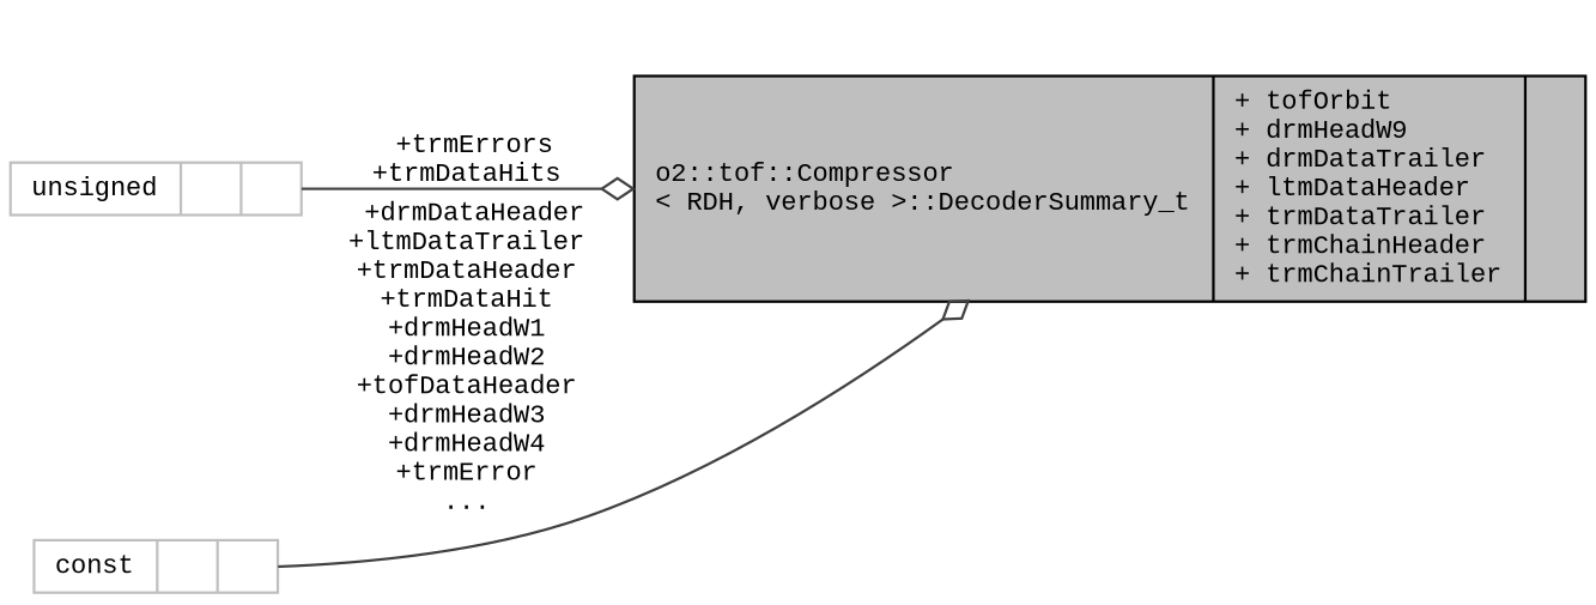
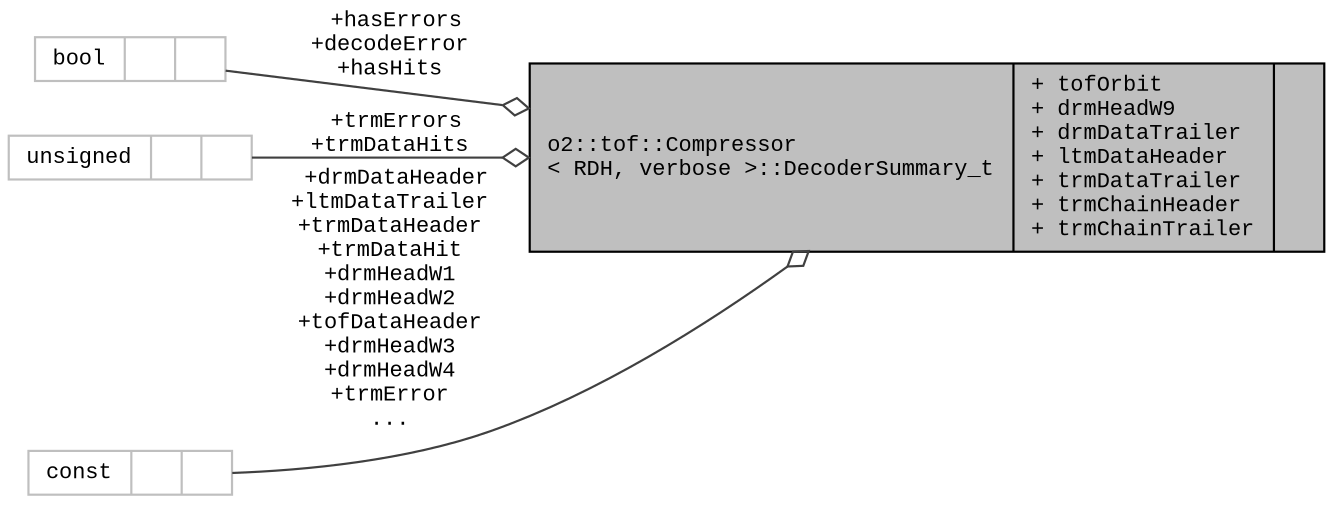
  digraph {
    fontname="Liberation Mono"
    rankdir=LR
    node [color=grey75 fontname="Liberation Mono" fontsize=10 shape=record]
    edge [arrowhead=odiamond color=grey25 fontname="Liberation Mono" fontsize=10 labelfontname=Helvetica labelfontsize=10 style=solid]
    n1 [color=black fillcolor=grey75 fontcolor=black height=0.2 label="{o2::tof::Compressor\l\< RDH, verbose \>::DecoderSummary_t\n|+ tofOrbit\l+ drmHeadW9\l+ drmDataTrailer\l+ ltmDataHeader\l+ trmDataTrailer\l+ trmChainHeader\l+ trmChainTrailer\l|}" style=filled width=0.4]
+   n2 [height=0.2 label="{bool\n||}" width=0.4]
    n3 [height=0.2 label="{unsigned\n||}" width=0.4]
    n4 [height=0.2 label="{const\n||}" width=0.4]
+   n2 -> n1 [label=" +hasErrors\n+decodeError\n+hasHits"]
    n3 -> n1 [label=" +trmErrors\n+trmDataHits"]
    n4 -> n1 [label=" +drmDataHeader\n+ltmDataTrailer\n+trmDataHeader\n+trmDataHit\n+drmHeadW1\n+drmHeadW2\n+tofDataHeader\n+drmHeadW3\n+drmHeadW4\n+trmError\n..."]
  }
